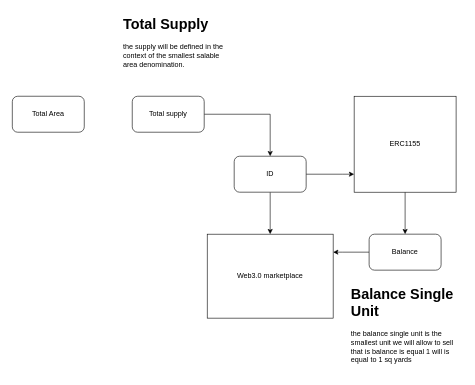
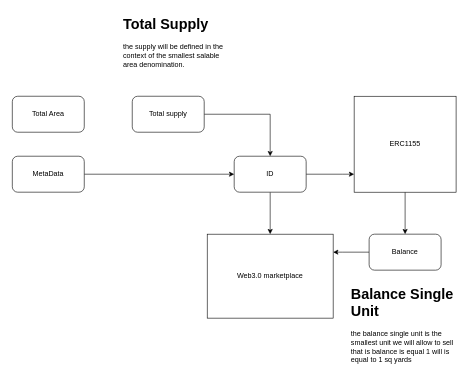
  <mxCell id="0" />
  <mxCell id="1" parent="0" />
  <mxCell id="2" value="Total Area" style="rounded=1;whiteSpace=wrap;html=1;" vertex="1" parent="1"><mxGeometry x="20" y="160" width="120" height="60" as="geometry" /></mxCell>
+ <mxCell id="3" style="edgeStyle=orthogonalEdgeStyle;rounded=0;orthogonalLoop=1;jettySize=auto;html=1;entryX=0;entryY=0.5;entryDx=0;entryDy=0;" edge="1" parent="1" source="4" target="9"><mxGeometry relative="1" as="geometry" /></mxCell>
+ <mxCell id="4" value="MetaData" style="rounded=1;whiteSpace=wrap;html=1;" vertex="1" parent="1"><mxGeometry x="20" y="260" width="120" height="60" as="geometry" /></mxCell>
  <mxCell id="5" style="edgeStyle=orthogonalEdgeStyle;rounded=0;orthogonalLoop=1;jettySize=auto;html=1;" edge="1" parent="1" source="6" target="9"><mxGeometry relative="1" as="geometry" /></mxCell>
  <mxCell id="6" value="Total supply" style="rounded=1;whiteSpace=wrap;html=1;" vertex="1" parent="1"><mxGeometry x="220" y="160" width="120" height="60" as="geometry" /></mxCell>
  <mxCell id="7" value="" style="edgeStyle=orthogonalEdgeStyle;rounded=0;orthogonalLoop=1;jettySize=auto;html=1;" edge="1" parent="1" source="9" target="12"><mxGeometry relative="1" as="geometry"><Array as="points"><mxPoint x="570" y="290" /><mxPoint x="570" y="290" /></Array></mxGeometry></mxCell>
  <mxCell id="8" value="" style="edgeStyle=orthogonalEdgeStyle;rounded=0;orthogonalLoop=1;jettySize=auto;html=1;" edge="1" parent="1" source="9" target="16"><mxGeometry relative="1" as="geometry" /></mxCell>
  <mxCell id="9" value="ID" style="rounded=1;whiteSpace=wrap;html=1;" vertex="1" parent="1"><mxGeometry x="390" y="260" width="120" height="60" as="geometry" /></mxCell>
  <mxCell id="10" value="&lt;h1&gt;Total Supply&lt;/h1&gt;&lt;div&gt;the supply will be defined in the context of the smallest salable area denomination.&lt;/div&gt;" style="text;html=1;strokeColor=none;fillColor=none;spacing=5;spacingTop=-20;whiteSpace=wrap;overflow=hidden;rounded=0;" vertex="1" parent="1"><mxGeometry x="200" y="20" width="190" height="120" as="geometry" /></mxCell>
  <mxCell id="11" value="" style="edgeStyle=orthogonalEdgeStyle;rounded=0;orthogonalLoop=1;jettySize=auto;html=1;" edge="1" parent="1" source="12" target="14"><mxGeometry relative="1" as="geometry" /></mxCell>
  <mxCell id="12" value="ERC1155" style="rounded=0;whiteSpace=wrap;html=1;" vertex="1" parent="1"><mxGeometry x="590" y="160" width="170" height="160" as="geometry" /></mxCell>
  <mxCell id="13" value="" style="edgeStyle=orthogonalEdgeStyle;rounded=0;orthogonalLoop=1;jettySize=auto;html=1;" edge="1" parent="1" source="14" target="16"><mxGeometry relative="1" as="geometry"><Array as="points"><mxPoint x="570" y="420" /><mxPoint x="570" y="420" /></Array></mxGeometry></mxCell>
  <mxCell id="14" value="Balance" style="rounded=1;whiteSpace=wrap;html=1;" vertex="1" parent="1"><mxGeometry x="615" y="390" width="120" height="60" as="geometry" /></mxCell>
  <mxCell id="15" value="&lt;h1&gt;Balance Single Unit&lt;/h1&gt;&lt;div&gt;the balance single unit is the smallest unit we will allow to sell that is balance is equal 1 will is equal to 1&amp;nbsp;sq yards&lt;/div&gt;" style="text;html=1;strokeColor=none;fillColor=none;spacing=5;spacingTop=-20;whiteSpace=wrap;overflow=hidden;rounded=0;" vertex="1" parent="1"><mxGeometry x="580" y="470" width="190" height="150" as="geometry" /></mxCell>
  <mxCell id="16" value="Web3.0 marketplace" style="rounded=0;whiteSpace=wrap;html=1;" vertex="1" parent="1"><mxGeometry x="345" y="390" width="210" height="140" as="geometry" /></mxCell>
